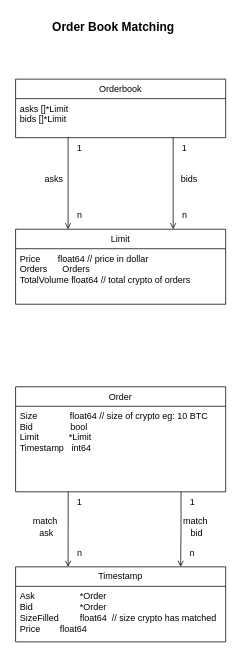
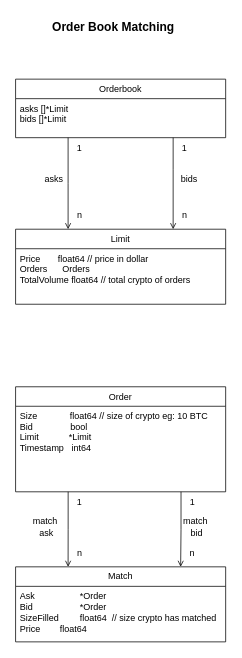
  <mxCell id="0" />
  <mxCell id="1" parent="0" />
  <mxCell id="2" value="Orderbook" style="swimlane;fontStyle=0;align=center;verticalAlign=top;childLayout=stackLayout;horizontal=1;startSize=26;horizontalStack=0;resizeParent=1;resizeLast=0;collapsible=1;marginBottom=0;rounded=0;shadow=0;strokeWidth=1;" parent="1" vertex="1"><mxGeometry x="20" y="105" width="280" height="78" as="geometry"><mxRectangle x="230" y="140" width="160" height="26" as="alternateBounds" /></mxGeometry></mxCell>
  <mxCell id="3" value="asks []*Limit&lt;br&gt;bids []*Limit" style="text;strokeColor=none;fillColor=none;align=left;verticalAlign=top;spacingLeft=4;spacingRight=4;overflow=hidden;rotatable=0;points=[[0,0.5],[1,0.5]];portConstraint=eastwest;whiteSpace=wrap;html=1;" vertex="1" parent="2"><mxGeometry y="26" width="280" height="44" as="geometry" /></mxCell>
  <mxCell id="4" value="Limit" style="swimlane;fontStyle=0;align=center;verticalAlign=top;childLayout=stackLayout;horizontal=1;startSize=26;horizontalStack=0;resizeParent=1;resizeLast=0;collapsible=1;marginBottom=0;rounded=0;shadow=0;strokeWidth=1;" parent="1" vertex="1"><mxGeometry x="20" y="305" width="280" height="100" as="geometry"><mxRectangle x="550" y="140" width="160" height="26" as="alternateBounds" /></mxGeometry></mxCell>
  <mxCell id="5" value="Price       float64 // price in dollar&#10;Orders      Orders&#10;TotalVolume float64 // total crypto of orders" style="text;align=left;verticalAlign=top;spacingLeft=4;spacingRight=4;overflow=hidden;rotatable=0;points=[[0,0.5],[1,0.5]];portConstraint=eastwest;" parent="4" vertex="1"><mxGeometry y="26" width="280" height="64" as="geometry" /></mxCell>
  <mxCell id="6" value="" style="endArrow=open;shadow=0;strokeWidth=1;rounded=0;endFill=1;edgeStyle=elbowEdgeStyle;elbow=vertical;entryX=0.75;entryY=0;entryDx=0;entryDy=0;exitX=0.75;exitY=1;exitDx=0;exitDy=0;" parent="1" source="2" target="4" edge="1"><mxGeometry x="0.5" y="41" relative="1" as="geometry"><mxPoint x="230" y="185" as="sourcePoint" /><mxPoint x="340" y="117" as="targetPoint" /><mxPoint x="-40" y="32" as="offset" /><Array as="points"><mxPoint x="220" y="225" /></Array></mxGeometry></mxCell>
  <mxCell id="7" value="1" style="resizable=0;align=left;verticalAlign=bottom;labelBackgroundColor=none;fontSize=12;" parent="6" connectable="0" vertex="1"><mxGeometry x="-1" relative="1" as="geometry"><mxPoint x="10" y="22" as="offset" /></mxGeometry></mxCell>
  <mxCell id="8" value="n" style="resizable=0;align=right;verticalAlign=bottom;labelBackgroundColor=none;fontSize=12;" parent="6" connectable="0" vertex="1"><mxGeometry x="1" relative="1" as="geometry"><mxPoint x="20" y="-10" as="offset" /></mxGeometry></mxCell>
  <mxCell id="9" value="bids" style="text;html=1;resizable=0;points=[];;align=center;verticalAlign=middle;labelBackgroundColor=none;rounded=0;shadow=0;strokeWidth=1;fontSize=12;" parent="6" vertex="1" connectable="0"><mxGeometry x="0.5" y="49" relative="1" as="geometry"><mxPoint x="-29" y="-37" as="offset" /></mxGeometry></mxCell>
  <mxCell id="10" value="" style="endArrow=open;shadow=0;strokeWidth=1;rounded=0;endFill=1;edgeStyle=elbowEdgeStyle;elbow=vertical;entryX=0.25;entryY=0;entryDx=0;entryDy=0;exitX=0.25;exitY=1;exitDx=0;exitDy=0;" edge="1" parent="1" source="2" target="4"><mxGeometry x="0.5" y="41" relative="1" as="geometry"><mxPoint x="90" y="195" as="sourcePoint" /><mxPoint x="87" y="295" as="targetPoint" /><mxPoint x="-40" y="32" as="offset" /></mxGeometry></mxCell>
  <mxCell id="11" value="1" style="resizable=0;align=left;verticalAlign=bottom;labelBackgroundColor=none;fontSize=12;" connectable="0" vertex="1" parent="10"><mxGeometry x="-1" relative="1" as="geometry"><mxPoint x="10" y="22" as="offset" /></mxGeometry></mxCell>
  <mxCell id="12" value="n" style="resizable=0;align=right;verticalAlign=bottom;labelBackgroundColor=none;fontSize=12;" connectable="0" vertex="1" parent="10"><mxGeometry x="1" relative="1" as="geometry"><mxPoint x="20" y="-10" as="offset" /></mxGeometry></mxCell>
  <mxCell id="13" value="asks" style="text;html=1;resizable=0;points=[];;align=center;verticalAlign=middle;labelBackgroundColor=none;rounded=0;shadow=0;strokeWidth=1;fontSize=12;" vertex="1" connectable="0" parent="10"><mxGeometry x="0.5" y="49" relative="1" as="geometry"><mxPoint x="-69" y="-37" as="offset" /></mxGeometry></mxCell>
  <mxCell id="14" value="Order" style="swimlane;fontStyle=0;align=center;verticalAlign=top;childLayout=stackLayout;horizontal=1;startSize=26;horizontalStack=0;resizeParent=1;resizeLast=0;collapsible=1;marginBottom=0;rounded=0;shadow=0;strokeWidth=1;" vertex="1" parent="1"><mxGeometry x="20" y="515" width="280" height="140" as="geometry"><mxRectangle x="170" y="400" width="160" height="26" as="alternateBounds" /></mxGeometry></mxCell>
  <mxCell id="15" value="Size             float64 // size of crypto eg: 10 BTC&#10;Bid               bool&#10;Limit            *Limit&#10;Timestamp   int64" style="text;align=left;verticalAlign=top;spacingLeft=4;spacingRight=4;overflow=hidden;rotatable=0;points=[[0,0.5],[1,0.5]];portConstraint=eastwest;" vertex="1" parent="14"><mxGeometry y="26" width="280" height="74" as="geometry" /></mxCell>
- <mxCell id="16" value="Timestamp" style="swimlane;fontStyle=0;childLayout=stackLayout;horizontal=1;startSize=26;fillColor=none;horizontalStack=0;resizeParent=1;resizeParentMax=0;resizeLast=0;collapsible=1;marginBottom=0;whiteSpace=wrap;html=1;" vertex="1" parent="1"><mxGeometry x="20" y="755" width="280" height="100" as="geometry" /></mxCell>
+ <mxCell id="16" value="Match" style="swimlane;fontStyle=0;childLayout=stackLayout;horizontal=1;startSize=26;fillColor=none;horizontalStack=0;resizeParent=1;resizeParentMax=0;resizeLast=0;collapsible=1;marginBottom=0;whiteSpace=wrap;html=1;" vertex="1" parent="1"><mxGeometry x="20" y="755" width="280" height="100" as="geometry" /></mxCell>
  <mxCell id="17" value="Ask&amp;nbsp;&amp;nbsp;&amp;nbsp;&amp;nbsp;&amp;nbsp;&amp;nbsp;&amp;nbsp; &lt;span style=&quot;white-space: pre;&quot;&gt;&#09;&lt;/span&gt;&lt;span style=&quot;white-space: pre;&quot;&gt;&#09;&lt;/span&gt;*Order&lt;br&gt;Bid&amp;nbsp;&amp;nbsp;&amp;nbsp;&amp;nbsp;&amp;nbsp;&amp;nbsp;&amp;nbsp; &lt;span style=&quot;white-space: pre;&quot;&gt;&#09;&lt;span style=&quot;white-space: pre;&quot;&gt;&#09;&lt;/span&gt;&lt;/span&gt;*Order&lt;br&gt;SizeFilled &lt;span style=&quot;white-space: pre;&quot;&gt;&#09;&lt;/span&gt;float64&amp;nbsp; // size crypto has matched&lt;br&gt;Price&amp;nbsp;&amp;nbsp;&amp;nbsp;&amp;nbsp;&amp;nbsp; &lt;span style=&quot;white-space: pre;&quot;&gt;&#09;&lt;/span&gt;float64" style="text;strokeColor=none;fillColor=none;align=left;verticalAlign=top;spacingLeft=4;spacingRight=4;overflow=hidden;rotatable=0;points=[[0,0.5],[1,0.5]];portConstraint=eastwest;whiteSpace=wrap;html=1;" vertex="1" parent="16"><mxGeometry y="26" width="280" height="74" as="geometry" /></mxCell>
  <mxCell id="18" value="" style="endArrow=open;shadow=0;strokeWidth=1;rounded=0;endFill=1;edgeStyle=elbowEdgeStyle;elbow=vertical;entryX=0.498;entryY=0;entryDx=0;entryDy=0;exitX=0.5;exitY=1;exitDx=0;exitDy=0;entryPerimeter=0;" edge="1" parent="1"><mxGeometry x="0.5" y="41" relative="1" as="geometry"><mxPoint x="90.06" y="655" as="sourcePoint" /><mxPoint x="90" y="755" as="targetPoint" /><mxPoint x="-40" y="32" as="offset" /></mxGeometry></mxCell>
  <mxCell id="19" value="1" style="resizable=0;align=left;verticalAlign=bottom;labelBackgroundColor=none;fontSize=12;" connectable="0" vertex="1" parent="18"><mxGeometry x="-1" relative="1" as="geometry"><mxPoint x="10" y="22" as="offset" /></mxGeometry></mxCell>
  <mxCell id="20" value="n" style="resizable=0;align=right;verticalAlign=bottom;labelBackgroundColor=none;fontSize=12;" connectable="0" vertex="1" parent="18"><mxGeometry x="1" relative="1" as="geometry"><mxPoint x="20" y="-10" as="offset" /></mxGeometry></mxCell>
  <mxCell id="21" value="&lt;div&gt;match&amp;nbsp;&lt;/div&gt;&lt;div&gt;ask&lt;/div&gt;" style="text;html=1;resizable=0;points=[];;align=center;verticalAlign=middle;labelBackgroundColor=none;rounded=0;shadow=0;strokeWidth=1;fontSize=12;" vertex="1" connectable="0" parent="18"><mxGeometry x="0.5" y="49" relative="1" as="geometry"><mxPoint x="-79" y="-28" as="offset" /></mxGeometry></mxCell>
  <mxCell id="22" value="" style="endArrow=open;shadow=0;strokeWidth=1;rounded=0;endFill=1;edgeStyle=elbowEdgeStyle;elbow=vertical;entryX=0.498;entryY=0;entryDx=0;entryDy=0;exitX=0.5;exitY=1;exitDx=0;exitDy=0;entryPerimeter=0;" edge="1" parent="1"><mxGeometry x="0.5" y="41" relative="1" as="geometry"><mxPoint x="240.5" y="655" as="sourcePoint" /><mxPoint x="240" y="755" as="targetPoint" /><mxPoint x="-40" y="32" as="offset" /></mxGeometry></mxCell>
  <mxCell id="23" value="1" style="resizable=0;align=left;verticalAlign=bottom;labelBackgroundColor=none;fontSize=12;" connectable="0" vertex="1" parent="22"><mxGeometry x="-1" relative="1" as="geometry"><mxPoint x="10" y="22" as="offset" /></mxGeometry></mxCell>
  <mxCell id="24" value="n" style="resizable=0;align=right;verticalAlign=bottom;labelBackgroundColor=none;fontSize=12;" connectable="0" vertex="1" parent="22"><mxGeometry x="1" relative="1" as="geometry"><mxPoint x="20" y="-10" as="offset" /></mxGeometry></mxCell>
  <mxCell id="25" value="&lt;div align=&quot;center&quot;&gt;match&amp;nbsp;&lt;/div&gt;&lt;div align=&quot;center&quot;&gt;bid&lt;/div&gt;" style="text;html=1;resizable=0;points=[];;align=center;verticalAlign=middle;labelBackgroundColor=none;rounded=0;shadow=0;strokeWidth=1;fontSize=12;" vertex="1" connectable="0" parent="22"><mxGeometry x="0.5" y="49" relative="1" as="geometry"><mxPoint x="-29" y="-28" as="offset" /></mxGeometry></mxCell>
  <mxCell id="26" value="&lt;font style=&quot;font-size: 16px;&quot;&gt;Order Book Matching&lt;/font&gt;" style="text;align=center;fontStyle=1;verticalAlign=middle;spacingLeft=3;spacingRight=3;strokeColor=none;rotatable=0;points=[[0,0.5],[1,0.5]];portConstraint=eastwest;html=1;fontSize=24;" vertex="1" parent="1"><mxGeometry x="110" y="20" width="80" height="26" as="geometry" /></mxCell>
